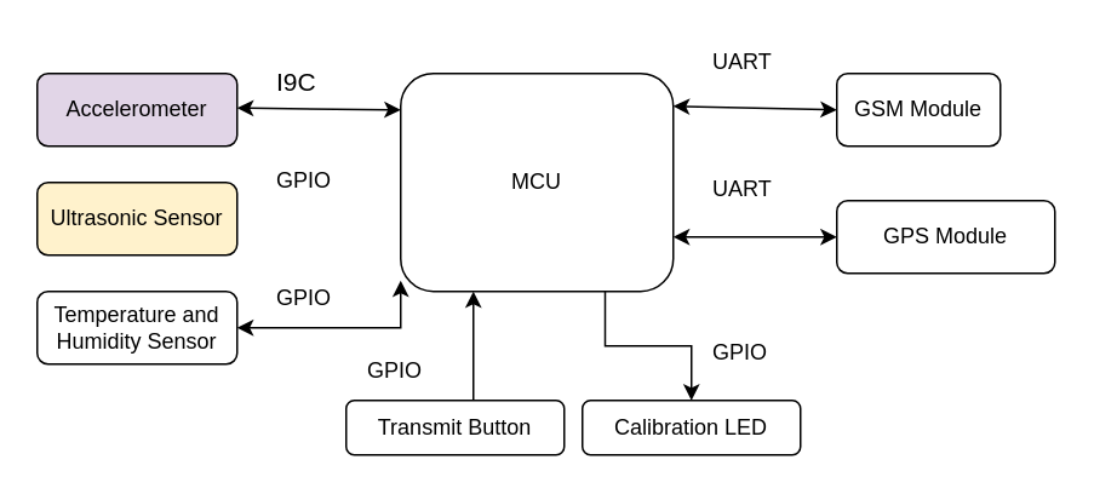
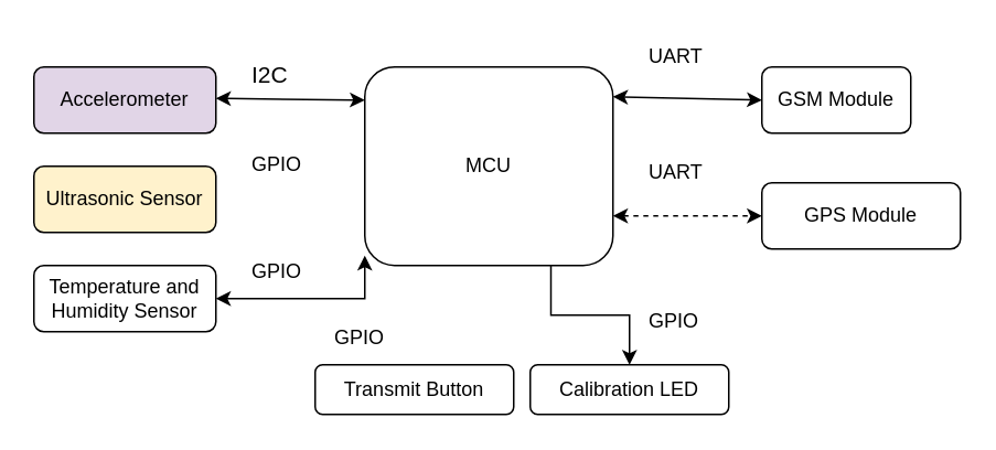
  <mxCell id="0" />
  <mxCell id="1" parent="0" />
  <mxCell id="2" style="edgeStyle=orthogonalEdgeStyle;rounded=0;orthogonalLoop=1;jettySize=auto;html=1;exitX=0.75;exitY=1;exitDx=0;exitDy=0;entryX=0.5;entryY=0;entryDx=0;entryDy=0;" edge="1" parent="1" source="3" target="11"><mxGeometry relative="1" as="geometry" /></mxCell>
  <mxCell id="3" value="MCU" style="rounded=1;whiteSpace=wrap;html=1;" vertex="1" parent="1"><mxGeometry x="220" y="40" width="150" height="120" as="geometry" /></mxCell>
  <mxCell id="4" value="GSM Module" style="rounded=1;whiteSpace=wrap;html=1;" vertex="1" parent="1"><mxGeometry x="460" y="40" width="90" height="40" as="geometry" /></mxCell>
  <mxCell id="5" value="Accelerometer" style="rounded=1;whiteSpace=wrap;html=1;fillColor=#e1d5e7;" vertex="1" parent="1"><mxGeometry x="20" y="40" width="110" height="40" as="geometry" /></mxCell>
  <mxCell id="6" value="Ultrasonic Sensor" style="rounded=1;whiteSpace=wrap;html=1;fillColor=#fff2cc;" vertex="1" parent="1"><mxGeometry x="20" y="100" width="110" height="40" as="geometry" /></mxCell>
  <mxCell id="7" value="Temperature and Humidity Sensor" style="rounded=1;whiteSpace=wrap;html=1;" vertex="1" parent="1"><mxGeometry x="20" y="160" width="110" height="40" as="geometry" /></mxCell>
  <mxCell id="8" value="GPS Module" style="rounded=1;whiteSpace=wrap;html=1;" vertex="1" parent="1"><mxGeometry x="460" y="110" width="120" height="40" as="geometry" /></mxCell>
- <mxCell id="9" value="" style="edgeStyle=orthogonalEdgeStyle;rounded=0;orthogonalLoop=1;jettySize=auto;html=1;" edge="1" parent="1" source="10" target="3"><mxGeometry relative="1" as="geometry"><Array as="points"><mxPoint x="260" y="190" /><mxPoint x="260" y="190" /></Array></mxGeometry></mxCell>
  <mxCell id="10" value="Transmit Button" style="rounded=1;whiteSpace=wrap;html=1;" vertex="1" parent="1"><mxGeometry x="190" y="220" width="120" height="30" as="geometry" /></mxCell>
  <mxCell id="11" value="Calibration LED" style="rounded=1;whiteSpace=wrap;html=1;" vertex="1" parent="1"><mxGeometry x="320" y="220" width="120" height="30" as="geometry" /></mxCell>
  <mxCell id="12" value="" style="endArrow=classic;startArrow=classic;html=1;rounded=0;entryX=0;entryY=0.5;entryDx=0;entryDy=0;exitX=1;exitY=0.15;exitDx=0;exitDy=0;exitPerimeter=0;" edge="1" parent="1" source="3" target="4"><mxGeometry width="50" height="50" relative="1" as="geometry"><mxPoint x="370" y="0" as="sourcePoint" /><mxPoint x="420" y="-50" as="targetPoint" /></mxGeometry></mxCell>
- <mxCell id="13" value="" style="endArrow=classic;startArrow=classic;html=1;rounded=0;entryX=0;entryY=0.5;entryDx=0;entryDy=0;exitX=1;exitY=0.75;exitDx=0;exitDy=0;" edge="1" parent="1" source="3" target="8"><mxGeometry width="50" height="50" relative="1" as="geometry"><mxPoint x="410" y="120" as="sourcePoint" /><mxPoint x="440" y="131" as="targetPoint" /></mxGeometry></mxCell>
+ <mxCell id="13" value="" style="endArrow=classic;startArrow=classic;html=1;rounded=0;entryX=0;entryY=0.5;entryDx=0;entryDy=0;exitX=1;exitY=0.75;exitDx=0;exitDy=0;dashed=1;" edge="1" parent="1" source="3" target="8"><mxGeometry width="50" height="50" relative="1" as="geometry"><mxPoint x="410" y="120" as="sourcePoint" /><mxPoint x="440" y="131" as="targetPoint" /></mxGeometry></mxCell>
  <mxCell id="14" value="" style="endArrow=classic;startArrow=classic;html=1;rounded=0;exitX=1;exitY=0.5;exitDx=0;exitDy=0;" edge="1" parent="1" source="7"><mxGeometry width="50" height="50" relative="1" as="geometry"><mxPoint x="130" y="189.5" as="sourcePoint" /><mxPoint x="220" y="154" as="targetPoint" /><Array as="points"><mxPoint x="220" y="180" /></Array></mxGeometry></mxCell>
  <mxCell id="15" value="" style="endArrow=classic;startArrow=classic;html=1;rounded=0;exitX=1;exitY=0.15;exitDx=0;exitDy=0;exitPerimeter=0;" edge="1" parent="1"><mxGeometry width="50" height="50" relative="1" as="geometry"><mxPoint x="130" y="59" as="sourcePoint" /><mxPoint x="220" y="60" as="targetPoint" /></mxGeometry></mxCell>
- <mxCell id="16" value="&lt;font style=&quot;font-size: 14px;&quot;&gt;I9C&lt;/font&gt;" style="text;whiteSpace=wrap;html=1;" vertex="1" parent="1"><mxGeometry x="150" y="30" width="60" height="30" as="geometry" /></mxCell>
+ <mxCell id="16" value="&lt;font style=&quot;font-size: 14px;&quot;&gt;I2C&lt;/font&gt;" style="text;whiteSpace=wrap;html=1;" vertex="1" parent="1"><mxGeometry x="150" y="30" width="60" height="30" as="geometry" /></mxCell>
  <mxCell id="17" value="GPIO" style="text;whiteSpace=wrap;html=1;" vertex="1" parent="1"><mxGeometry x="150" y="85" width="60" height="30" as="geometry" /></mxCell>
  <mxCell id="18" value="GPIO" style="text;whiteSpace=wrap;html=1;" vertex="1" parent="1"><mxGeometry x="150" y="150" width="60" height="30" as="geometry" /></mxCell>
  <mxCell id="19" value="GPIO" style="text;whiteSpace=wrap;html=1;" vertex="1" parent="1"><mxGeometry x="200" y="190" width="60" height="30" as="geometry" /></mxCell>
  <mxCell id="20" value="GPIO" style="text;whiteSpace=wrap;html=1;" vertex="1" parent="1"><mxGeometry x="390" y="180" width="60" height="30" as="geometry" /></mxCell>
  <mxCell id="21" value="UART" style="text;whiteSpace=wrap;html=1;" vertex="1" parent="1"><mxGeometry x="390" y="90" width="60" height="30" as="geometry" /></mxCell>
  <mxCell id="22" value="UART" style="text;whiteSpace=wrap;html=1;" vertex="1" parent="1"><mxGeometry x="390" y="20" width="60" height="30" as="geometry" /></mxCell>
